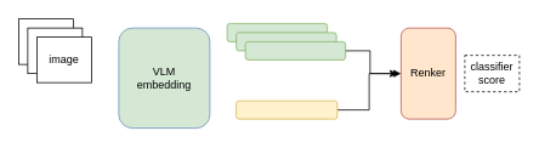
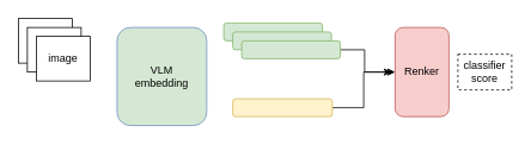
  <mxCell id="0" />
  <mxCell id="1" parent="0" />
  <mxCell id="2" value="VLM &lt;br&gt;embedding" style="rounded=1;whiteSpace=wrap;html=1;fillColor=#d5e8d4;strokeColor=#6c8ebf;" vertex="1" parent="1"><mxGeometry x="130" y="30" width="100" height="110" as="geometry" /></mxCell>
  <mxCell id="3" value="image" style="rounded=0;whiteSpace=wrap;html=1;" vertex="1" parent="1"><mxGeometry x="20" y="20" width="60" height="50" as="geometry" /></mxCell>
  <mxCell id="4" value="image" style="rounded=0;whiteSpace=wrap;html=1;" vertex="1" parent="1"><mxGeometry x="30" y="30" width="60" height="50" as="geometry" /></mxCell>
  <mxCell id="5" value="image" style="rounded=0;whiteSpace=wrap;html=1;" vertex="1" parent="1"><mxGeometry x="40" y="40" width="60" height="50" as="geometry" /></mxCell>
  <mxCell id="6" value="" style="rounded=1;whiteSpace=wrap;html=1;fillColor=#d5e8d4;strokeColor=#82b366;" vertex="1" parent="1"><mxGeometry x="249" y="25" width="110" height="20" as="geometry" /></mxCell>
  <mxCell id="7" style="edgeStyle=orthogonalEdgeStyle;rounded=0;orthogonalLoop=1;jettySize=auto;html=1;exitX=1;exitY=0.5;exitDx=0;exitDy=0;entryX=0;entryY=0.5;entryDx=0;entryDy=0;" edge="1" parent="1" source="8" target="12"><mxGeometry relative="1" as="geometry" /></mxCell>
  <mxCell id="8" value="" style="rounded=1;whiteSpace=wrap;html=1;fillColor=#fff2cc;strokeColor=#d6b656;" vertex="1" parent="1"><mxGeometry x="259" y="110" width="111" height="20" as="geometry" /></mxCell>
  <mxCell id="9" value="" style="rounded=1;whiteSpace=wrap;html=1;fillColor=#d5e8d4;strokeColor=#82b366;" vertex="1" parent="1"><mxGeometry x="259" y="35" width="110" height="20" as="geometry" /></mxCell>
  <mxCell id="10" style="edgeStyle=orthogonalEdgeStyle;rounded=0;orthogonalLoop=1;jettySize=auto;html=1;exitX=1;exitY=0.5;exitDx=0;exitDy=0;" edge="1" parent="1"><mxGeometry relative="1" as="geometry"><mxPoint x="375" y="55" as="sourcePoint" /><mxPoint x="436" y="80" as="targetPoint" /><Array as="points"><mxPoint x="406" y="55" /><mxPoint x="406" y="80" /></Array></mxGeometry></mxCell>
  <mxCell id="11" value="" style="rounded=1;whiteSpace=wrap;html=1;fillColor=#d5e8d4;strokeColor=#82b366;" vertex="1" parent="1"><mxGeometry x="269" y="45" width="110" height="20" as="geometry" /></mxCell>
- <mxCell id="12" value="Renker" style="rounded=1;whiteSpace=wrap;html=1;fillColor=#ffe6cc;strokeColor=#b85450;" vertex="1" parent="1"><mxGeometry x="440" y="30" width="60" height="100" as="geometry" /></mxCell>
+ <mxCell id="12" value="Renker" style="rounded=1;whiteSpace=wrap;html=1;fillColor=#f8cecc;strokeColor=#b85450;" vertex="1" parent="1"><mxGeometry x="440" y="30" width="60" height="100" as="geometry" /></mxCell>
  <mxCell id="13" value="classifier&lt;br&gt;score" style="rounded=0;whiteSpace=wrap;html=1;dashed=1;" vertex="1" parent="1"><mxGeometry x="510" y="60" width="60" height="40" as="geometry" /></mxCell>
